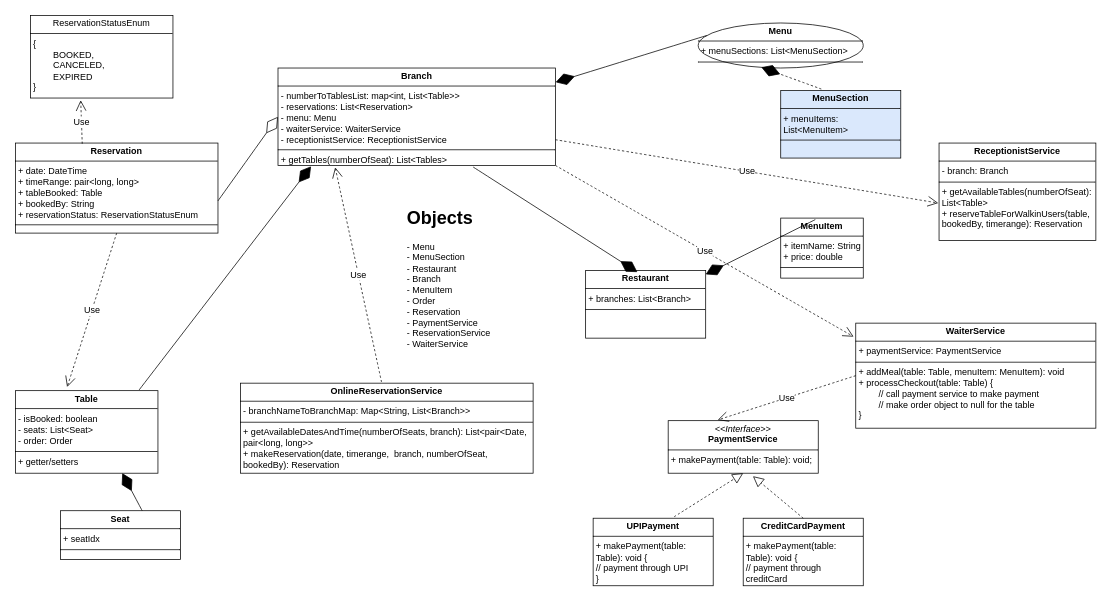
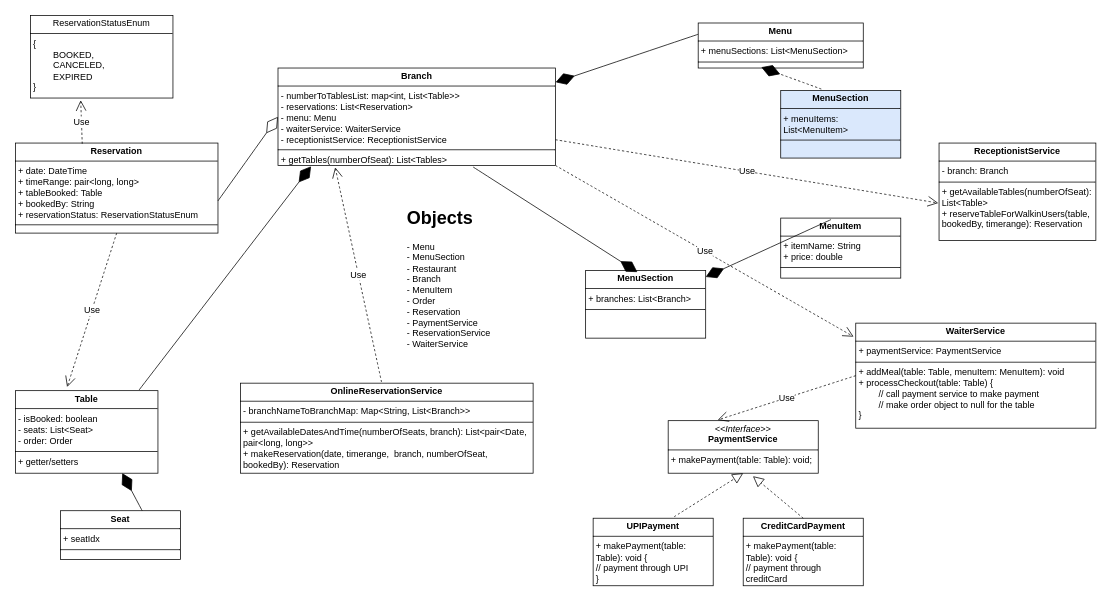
  <mxCell id="0" />
  <mxCell id="1" parent="0" />
  <mxCell id="2" value="&lt;p style=&quot;margin:0px;margin-top:4px;text-align:center;&quot;&gt;&lt;b&gt;Table&lt;/b&gt;&lt;/p&gt;&lt;hr size=&quot;1&quot; style=&quot;border-style:solid;&quot;&gt;&lt;p style=&quot;margin:0px;margin-left:4px;&quot;&gt;&lt;span style=&quot;background-color: initial;&quot;&gt;- isBooked: boolean&lt;/span&gt;&lt;br&gt;&lt;/p&gt;&lt;p style=&quot;margin:0px;margin-left:4px;&quot;&gt;- seats: List&amp;lt;Seat&amp;gt;&lt;/p&gt;&lt;p style=&quot;margin:0px;margin-left:4px;&quot;&gt;- order: Order&lt;/p&gt;&lt;hr size=&quot;1&quot; style=&quot;border-style:solid;&quot;&gt;&lt;p style=&quot;margin:0px;margin-left:4px;&quot;&gt;+ getter/setters&lt;/p&gt;" style="verticalAlign=top;align=left;overflow=fill;html=1;whiteSpace=wrap;" vertex="1" parent="1"><mxGeometry x="20" y="520" width="190" height="110" as="geometry" /></mxCell>
  <mxCell id="3" value="&lt;h1 style=&quot;margin-top: 0px;&quot;&gt;Objects&lt;/h1&gt;&lt;div&gt;- Menu&lt;/div&gt;&lt;div&gt;- MenuSection&lt;/div&gt;&lt;div&gt;- Restaurant&lt;/div&gt;&lt;div&gt;- Branch&lt;/div&gt;&lt;div&gt;- MenuItem&lt;/div&gt;&lt;div&gt;- Order&lt;/div&gt;&lt;div&gt;- Reservation&lt;/div&gt;&lt;div&gt;- PaymentService&lt;/div&gt;&lt;div&gt;- ReservationService&lt;/div&gt;&lt;div&gt;- WaiterService&lt;/div&gt;" style="text;html=1;whiteSpace=wrap;overflow=hidden;rounded=0;" vertex="1" parent="1"><mxGeometry x="540" y="270" width="290" height="220" as="geometry" /></mxCell>
  <mxCell id="4" value="&lt;p style=&quot;margin:0px;margin-top:4px;text-align:center;&quot;&gt;&lt;b&gt;OnlineReservationService&lt;/b&gt;&lt;/p&gt;&lt;hr size=&quot;1&quot; style=&quot;border-style:solid;&quot;&gt;&lt;p style=&quot;margin:0px;margin-left:4px;&quot;&gt;- branchNameToBranchMap:&amp;nbsp;&lt;span style=&quot;background-color: initial;&quot;&gt;Map&amp;lt;String, List&amp;lt;Branch&amp;gt;&amp;gt;&lt;/span&gt;&lt;span style=&quot;background-color: initial;&quot;&gt;&amp;nbsp;&lt;/span&gt;&lt;span style=&quot;background-color: initial;&quot;&gt;&amp;nbsp;&lt;/span&gt;&lt;/p&gt;&lt;hr size=&quot;1&quot; style=&quot;border-style:solid;&quot;&gt;&lt;p style=&quot;margin:0px;margin-left:4px;&quot;&gt;&lt;span style=&quot;background-color: initial;&quot;&gt;+ getAvailableDatesAndTime(numberOfSeats, branch): List&amp;lt;pair&amp;lt;Date, pair&amp;lt;long, long&amp;gt;&amp;gt;&lt;/span&gt;&lt;/p&gt;&lt;p style=&quot;margin:0px;margin-left:4px;&quot;&gt;&lt;span style=&quot;background-color: initial;&quot;&gt;+ makeReservation(date, timerange,&amp;nbsp; branch, numberOfSeat, bookedBy): Reservation&lt;/span&gt;&lt;/p&gt;" style="verticalAlign=top;align=left;overflow=fill;html=1;whiteSpace=wrap;" vertex="1" parent="1"><mxGeometry x="320" y="510" width="390" height="120" as="geometry" /></mxCell>
  <mxCell id="5" value="&lt;p style=&quot;margin:0px;margin-top:4px;text-align:center;&quot;&gt;&lt;b&gt;Branch&lt;/b&gt;&lt;/p&gt;&lt;hr size=&quot;1&quot; style=&quot;border-style:solid;&quot;&gt;&lt;p style=&quot;margin:0px;margin-left:4px;&quot;&gt;- numberToTablesList: map&amp;lt;int, List&amp;lt;Table&amp;gt;&amp;gt;&amp;nbsp;&lt;/p&gt;&lt;p style=&quot;margin:0px;margin-left:4px;&quot;&gt;- reservations: List&amp;lt;Reservation&amp;gt;&lt;/p&gt;&lt;p style=&quot;margin:0px;margin-left:4px;&quot;&gt;- menu: Menu&lt;/p&gt;&lt;p style=&quot;margin:0px;margin-left:4px;&quot;&gt;- waiterService: WaiterService&lt;br&gt;&lt;/p&gt;&lt;p style=&quot;margin:0px;margin-left:4px;&quot;&gt;- receptionistService: ReceptionistService&lt;/p&gt;&lt;hr size=&quot;1&quot; style=&quot;border-style:solid;&quot;&gt;&lt;p style=&quot;margin:0px;margin-left:4px;&quot;&gt;+ getTables(numberOfSeat): List&amp;lt;Tables&amp;gt;&lt;/p&gt;&lt;p style=&quot;margin:0px;margin-left:4px;&quot;&gt;+ getReservations(): List&amp;lt;Reservation&amp;gt;&lt;/p&gt;" style="verticalAlign=top;align=left;overflow=fill;html=1;whiteSpace=wrap;" vertex="1" parent="1"><mxGeometry x="370" y="90" width="370" height="130" as="geometry" /></mxCell>
  <mxCell id="6" value="&lt;p style=&quot;margin:0px;margin-top:4px;text-align:center;&quot;&gt;&lt;b&gt;Reservation&lt;/b&gt;&lt;/p&gt;&lt;hr size=&quot;1&quot; style=&quot;border-style:solid;&quot;&gt;&lt;p style=&quot;margin:0px;margin-left:4px;&quot;&gt;+ date: DateTime&lt;/p&gt;&lt;p style=&quot;margin:0px;margin-left:4px;&quot;&gt;+ timeRange: pair&amp;lt;long, long&amp;gt;&lt;/p&gt;&lt;p style=&quot;margin:0px;margin-left:4px;&quot;&gt;+ tableBooked: Table&lt;/p&gt;&lt;p style=&quot;margin:0px;margin-left:4px;&quot;&gt;+ bookedBy: String&lt;/p&gt;&lt;p style=&quot;margin:0px;margin-left:4px;&quot;&gt;+ reservationStatus: ReservationStatusEnum&lt;/p&gt;&lt;hr size=&quot;1&quot; style=&quot;border-style:solid;&quot;&gt;&lt;p style=&quot;margin:0px;margin-left:4px;&quot;&gt;&lt;br&gt;&lt;/p&gt;" style="verticalAlign=top;align=left;overflow=fill;html=1;whiteSpace=wrap;" vertex="1" parent="1"><mxGeometry x="20" y="190" width="270" height="120" as="geometry" /></mxCell>
  <mxCell id="7" value="Use" style="endArrow=open;endSize=12;dashed=1;html=1;rounded=0;fontSize=12;curved=1;entryX=0.206;entryY=1.018;entryDx=0;entryDy=0;entryPerimeter=0;exitX=0.482;exitY=-0.013;exitDx=0;exitDy=0;exitPerimeter=0;" edge="1" parent="1" source="4" target="5"><mxGeometry width="160" relative="1" as="geometry"><mxPoint x="500" y="500" as="sourcePoint" /><mxPoint x="510" y="340" as="targetPoint" /></mxGeometry></mxCell>
  <mxCell id="8" value="Use" style="endArrow=open;endSize=12;dashed=1;html=1;rounded=0;fontSize=12;curved=1;entryX=0.363;entryY=-0.044;entryDx=0;entryDy=0;exitX=0.5;exitY=1;exitDx=0;exitDy=0;entryPerimeter=0;" edge="1" parent="1" source="6" target="2"><mxGeometry width="160" relative="1" as="geometry"><mxPoint x="370" y="360" as="sourcePoint" /><mxPoint x="602" y="220" as="targetPoint" /></mxGeometry></mxCell>
  <mxCell id="9" value="&lt;p style=&quot;margin:0px;margin-top:4px;text-align:center;&quot;&gt;&lt;b&gt;Seat&lt;/b&gt;&lt;/p&gt;&lt;hr size=&quot;1&quot; style=&quot;border-style:solid;&quot;&gt;&lt;p style=&quot;margin:0px;margin-left:4px;&quot;&gt;+ seatIdx&lt;/p&gt;&lt;hr size=&quot;1&quot; style=&quot;border-style:solid;&quot;&gt;&lt;p style=&quot;margin:0px;margin-left:4px;&quot;&gt;&lt;br&gt;&lt;/p&gt;" style="verticalAlign=top;align=left;overflow=fill;html=1;whiteSpace=wrap;" vertex="1" parent="1"><mxGeometry x="80" y="680" width="160" height="65" as="geometry" /></mxCell>
- <mxCell id="10" value="&lt;p style=&quot;margin:0px;margin-top:4px;text-align:center;&quot;&gt;&lt;b&gt;Menu&lt;/b&gt;&lt;/p&gt;&lt;hr size=&quot;1&quot; style=&quot;border-style:solid;&quot;&gt;&lt;p style=&quot;margin:0px;margin-left:4px;&quot;&gt;+ menuSections: List&amp;lt;MenuSection&amp;gt;&lt;/p&gt;&lt;hr size=&quot;1&quot; style=&quot;border-style:solid;&quot;&gt;&lt;p style=&quot;margin:0px;margin-left:4px;&quot;&gt;&lt;br&gt;&lt;/p&gt;" style="ellipse;verticalAlign=top;align=left;overflow=fill;html=1;whiteSpace=wrap;" vertex="1" parent="1"><mxGeometry x="930" width="220" height="60" as="geometry" y="30" /></mxCell>
+ <mxCell id="10" value="&lt;p style=&quot;margin:0px;margin-top:4px;text-align:center;&quot;&gt;&lt;b&gt;Menu&lt;/b&gt;&lt;/p&gt;&lt;hr size=&quot;1&quot; style=&quot;border-style:solid;&quot;&gt;&lt;p style=&quot;margin:0px;margin-left:4px;&quot;&gt;+ menuSections: List&amp;lt;MenuSection&amp;gt;&lt;/p&gt;&lt;hr size=&quot;1&quot; style=&quot;border-style:solid;&quot;&gt;&lt;p style=&quot;margin:0px;margin-left:4px;&quot;&gt;&lt;br&gt;&lt;/p&gt;" style="verticalAlign=top;align=left;overflow=fill;html=1;whiteSpace=wrap;" vertex="1" parent="1"><mxGeometry x="930" width="220" height="60" as="geometry" y="30" /></mxCell>
  <mxCell id="11" value="&lt;p style=&quot;margin:0px;margin-top:4px;text-align:center;&quot;&gt;&lt;b&gt;MenuSection&lt;/b&gt;&lt;/p&gt;&lt;hr size=&quot;1&quot; style=&quot;border-style:solid;&quot;&gt;&lt;p style=&quot;margin:0px;margin-left:4px;&quot;&gt;+ menuItems: List&amp;lt;MenuItem&amp;gt;&lt;/p&gt;&lt;hr size=&quot;1&quot; style=&quot;border-style:solid;&quot;&gt;&lt;p style=&quot;margin:0px;margin-left:4px;&quot;&gt;&lt;br&gt;&lt;/p&gt;" style="verticalAlign=top;align=left;overflow=fill;html=1;whiteSpace=wrap;fillColor=#dae8fc;" vertex="1" parent="1"><mxGeometry x="1040" y="120" width="160" height="90" as="geometry" /></mxCell>
- <mxCell id="12" value="&lt;p style=&quot;margin:0px;margin-top:4px;text-align:center;&quot;&gt;&lt;b&gt;MenuItem&lt;/b&gt;&lt;/p&gt;&lt;hr size=&quot;1&quot; style=&quot;border-style:solid;&quot;&gt;&lt;p style=&quot;margin:0px;margin-left:4px;&quot;&gt;+ itemName: String&lt;/p&gt;&lt;p style=&quot;margin:0px;margin-left:4px;&quot;&gt;+ price: double&lt;/p&gt;&lt;hr size=&quot;1&quot; style=&quot;border-style:solid;&quot;&gt;&lt;p style=&quot;margin:0px;margin-left:4px;&quot;&gt;&lt;br&gt;&lt;/p&gt;" style="verticalAlign=top;align=left;overflow=fill;html=1;whiteSpace=wrap;" vertex="1" parent="1"><mxGeometry x="1040" y="290" width="110" height="80" as="geometry" /></mxCell>
+ <mxCell id="12" value="&lt;p style=&quot;margin:0px;margin-top:4px;text-align:center;&quot;&gt;&lt;b&gt;MenuItem&lt;/b&gt;&lt;/p&gt;&lt;hr size=&quot;1&quot; style=&quot;border-style:solid;&quot;&gt;&lt;p style=&quot;margin:0px;margin-left:4px;&quot;&gt;+ itemName: String&lt;/p&gt;&lt;p style=&quot;margin:0px;margin-left:4px;&quot;&gt;+ price: double&lt;/p&gt;&lt;hr size=&quot;1&quot; style=&quot;border-style:solid;&quot;&gt;&lt;p style=&quot;margin:0px;margin-left:4px;&quot;&gt;&lt;br&gt;&lt;/p&gt;" style="verticalAlign=top;align=left;overflow=fill;html=1;whiteSpace=wrap;" vertex="1" parent="1"><mxGeometry x="1040" y="290" width="160" height="80" as="geometry" /></mxCell>
  <mxCell id="13" value="" style="endArrow=diamondThin;endFill=1;endSize=24;html=1;rounded=0;fontSize=12;curved=1;entryX=0.382;entryY=0.983;entryDx=0;entryDy=0;entryPerimeter=0;exitX=0.338;exitY=-0.022;exitDx=0;exitDy=0;exitPerimeter=0;dashed=1;" edge="1" parent="1" source="11" target="10"><mxGeometry width="160" relative="1" as="geometry"><mxPoint x="837" y="180" as="sourcePoint" /><mxPoint x="997" y="180" as="targetPoint" /></mxGeometry></mxCell>
  <mxCell id="14" value="" style="endArrow=diamondThin;endFill=1;endSize=24;html=1;rounded=0;fontSize=12;curved=1;exitX=0.419;exitY=0.025;exitDx=0;exitDy=0;exitPerimeter=0;" edge="1" parent="1" source="12" target="24"><mxGeometry width="160" relative="1" as="geometry"><mxPoint x="1067" y="329" as="sourcePoint" /><mxPoint x="920" y="290" as="targetPoint" /></mxGeometry></mxCell>
  <mxCell id="15" value="&lt;p style=&quot;margin:0px;margin-top:4px;text-align:center;&quot;&gt;&lt;i&gt;&amp;lt;&amp;lt;Interface&amp;gt;&amp;gt;&lt;/i&gt;&lt;br&gt;&lt;b&gt;PaymentService&lt;/b&gt;&lt;/p&gt;&lt;hr size=&quot;1&quot; style=&quot;border-style:solid;&quot;&gt;&lt;p style=&quot;margin:0px;margin-left:4px;&quot;&gt;+ makePayment(table: Table): void;&lt;br&gt;&lt;/p&gt;" style="verticalAlign=top;align=left;overflow=fill;html=1;whiteSpace=wrap;" vertex="1" parent="1"><mxGeometry x="890" y="560" width="200" height="70" as="geometry" /></mxCell>
  <mxCell id="16" value="&lt;p style=&quot;margin:0px;margin-top:4px;text-align:center;&quot;&gt;&lt;b&gt;UPIPayment&lt;/b&gt;&lt;/p&gt;&lt;hr size=&quot;1&quot; style=&quot;border-style:solid;&quot;&gt;&lt;p style=&quot;margin:0px;margin-left:4px;&quot;&gt;+&amp;nbsp;&lt;span style=&quot;background-color: initial;&quot;&gt;makePayment(table: Table): void {&lt;/span&gt;&lt;/p&gt;&lt;p style=&quot;margin:0px;margin-left:4px;&quot;&gt;&lt;span style=&quot;background-color: initial;&quot;&gt;// payment through UPI&lt;/span&gt;&lt;/p&gt;&lt;p style=&quot;margin:0px;margin-left:4px;&quot;&gt;&lt;span style=&quot;background-color: initial;&quot;&gt;}&lt;/span&gt;&lt;/p&gt;" style="verticalAlign=top;align=left;overflow=fill;html=1;whiteSpace=wrap;" vertex="1" parent="1"><mxGeometry x="790" y="690" width="160" height="90" as="geometry" /></mxCell>
  <mxCell id="17" value="" style="endArrow=block;dashed=1;endFill=0;endSize=12;html=1;rounded=0;fontSize=12;curved=1;entryX=0.5;entryY=1;entryDx=0;entryDy=0;exitX=0.675;exitY=-0.022;exitDx=0;exitDy=0;exitPerimeter=0;" edge="1" parent="1" source="16" target="15"><mxGeometry width="160" relative="1" as="geometry"><mxPoint x="1110" y="490" as="sourcePoint" /><mxPoint x="1270" y="490" as="targetPoint" /></mxGeometry></mxCell>
  <mxCell id="18" value="&lt;p style=&quot;margin:0px;margin-top:4px;text-align:center;&quot;&gt;&lt;b&gt;CreditCardPayment&lt;/b&gt;&lt;/p&gt;&lt;hr size=&quot;1&quot; style=&quot;border-style:solid;&quot;&gt;&lt;p style=&quot;margin:0px;margin-left:4px;&quot;&gt;+&amp;nbsp;&lt;span style=&quot;background-color: initial;&quot;&gt;makePayment(table: Table): void {&lt;/span&gt;&lt;/p&gt;&lt;p style=&quot;margin:0px;margin-left:4px;&quot;&gt;&lt;span style=&quot;background-color: initial;&quot;&gt;// payment through creditCard&lt;/span&gt;&lt;/p&gt;&lt;p style=&quot;margin:0px;margin-left:4px;&quot;&gt;&lt;span style=&quot;background-color: initial;&quot;&gt;// after payment assign order object of table to null&lt;/span&gt;&lt;/p&gt;&lt;p style=&quot;margin:0px;margin-left:4px;&quot;&gt;&lt;span style=&quot;background-color: initial;&quot;&gt;}&lt;/span&gt;&lt;/p&gt;" style="verticalAlign=top;align=left;overflow=fill;html=1;whiteSpace=wrap;" vertex="1" parent="1"><mxGeometry x="990" y="690" width="160" height="90" as="geometry" /></mxCell>
  <mxCell id="19" value="" style="endArrow=block;dashed=1;endFill=0;endSize=12;html=1;rounded=0;fontSize=12;curved=1;entryX=0.565;entryY=1.057;entryDx=0;entryDy=0;exitX=0.5;exitY=0;exitDx=0;exitDy=0;entryPerimeter=0;" edge="1" parent="1" source="18" target="15"><mxGeometry width="160" relative="1" as="geometry"><mxPoint x="908" y="698" as="sourcePoint" /><mxPoint x="1000" y="640" as="targetPoint" /></mxGeometry></mxCell>
  <mxCell id="20" value="&lt;p style=&quot;margin:0px;margin-top:4px;text-align:center;&quot;&gt;&lt;b&gt;WaiterService&lt;/b&gt;&lt;br&gt;&lt;/p&gt;&lt;hr size=&quot;1&quot; style=&quot;border-style:solid;&quot;&gt;&lt;p style=&quot;margin:0px;margin-left:4px;&quot;&gt;+ paymentService: PaymentService&lt;/p&gt;&lt;hr size=&quot;1&quot; style=&quot;border-style:solid;&quot;&gt;&lt;p style=&quot;margin: 0px 0px 0px 4px;&quot;&gt;+ addMeal(table: Table, menuItem: MenuItem): void&lt;/p&gt;&lt;p style=&quot;margin: 0px 0px 0px 4px;&quot;&gt;+ processCheckout(table: Table) {&lt;/p&gt;&lt;p style=&quot;margin: 0px 0px 0px 4px;&quot;&gt;&lt;span style=&quot;white-space: pre;&quot;&gt;&#09;&lt;/span&gt;// call payment service to make payment&lt;br&gt;&lt;/p&gt;&lt;p style=&quot;margin: 0px 0px 0px 4px;&quot;&gt;&lt;span style=&quot;white-space: pre;&quot;&gt;&#09;&lt;/span&gt;// make order object to null for the table&lt;br&gt;&lt;/p&gt;&lt;p style=&quot;margin: 0px 0px 0px 4px;&quot;&gt;}&lt;/p&gt;" style="verticalAlign=top;align=left;overflow=fill;html=1;whiteSpace=wrap;" vertex="1" parent="1"><mxGeometry x="1140" y="430" width="320" height="140" as="geometry" /></mxCell>
  <mxCell id="21" value="&lt;p style=&quot;margin:0px;margin-top:4px;text-align:center;&quot;&gt;&lt;span style=&quot;text-align: left;&quot;&gt;ReservationStatusEnum&lt;/span&gt;&lt;br&gt;&lt;/p&gt;&lt;hr size=&quot;1&quot; style=&quot;border-style:solid;&quot;&gt;&lt;p style=&quot;margin:0px;margin-left:4px;&quot;&gt;{&lt;/p&gt;&lt;p style=&quot;margin:0px;margin-left:4px;&quot;&gt;&lt;span style=&quot;white-space: pre;&quot;&gt;&#09;&lt;/span&gt;BOOKED,&lt;br&gt;&lt;/p&gt;&lt;p style=&quot;margin:0px;margin-left:4px;&quot;&gt;&lt;span style=&quot;white-space: pre;&quot;&gt;&#09;&lt;/span&gt;CANCELED,&lt;br&gt;&lt;/p&gt;&lt;p style=&quot;margin:0px;margin-left:4px;&quot;&gt;&lt;span style=&quot;white-space: pre;&quot;&gt;&#09;&lt;/span&gt;EXPIRED&lt;br&gt;&lt;/p&gt;&lt;p style=&quot;margin:0px;margin-left:4px;&quot;&gt;}&lt;/p&gt;" style="verticalAlign=top;align=left;overflow=fill;html=1;whiteSpace=wrap;" vertex="1" parent="1"><mxGeometry x="40" y="20" width="190" height="110" as="geometry" /></mxCell>
  <mxCell id="22" value="Use" style="endArrow=open;endSize=12;dashed=1;html=1;rounded=0;fontSize=12;curved=1;entryX=0.353;entryY=1.027;entryDx=0;entryDy=0;entryPerimeter=0;exitX=0.33;exitY=0.008;exitDx=0;exitDy=0;exitPerimeter=0;" edge="1" parent="1" source="6" target="21"><mxGeometry width="160" relative="1" as="geometry"><mxPoint x="160" y="180" as="sourcePoint" /><mxPoint x="99" y="525" as="targetPoint" /></mxGeometry></mxCell>
  <mxCell id="23" value="Use" style="endArrow=open;endSize=12;dashed=1;html=1;rounded=0;fontSize=12;curved=1;entryX=0.33;entryY=-0.014;entryDx=0;entryDy=0;entryPerimeter=0;exitX=0;exitY=0.5;exitDx=0;exitDy=0;" edge="1" parent="1" source="20" target="15"><mxGeometry width="160" relative="1" as="geometry"><mxPoint x="942" y="520" as="sourcePoint" /><mxPoint x="910" y="234" as="targetPoint" /></mxGeometry></mxCell>
- <mxCell id="24" value="&lt;p style=&quot;margin:0px;margin-top:4px;text-align:center;&quot;&gt;&lt;b&gt;Restaurant&lt;/b&gt;&lt;/p&gt;&lt;hr size=&quot;1&quot; style=&quot;border-style:solid;&quot;&gt;&lt;p style=&quot;margin:0px;margin-left:4px;&quot;&gt;+ branches: List&amp;lt;Branch&amp;gt;&lt;/p&gt;&lt;hr size=&quot;1&quot; style=&quot;border-style:solid;&quot;&gt;&lt;p style=&quot;margin:0px;margin-left:4px;&quot;&gt;&lt;br&gt;&lt;/p&gt;" style="verticalAlign=top;align=left;overflow=fill;html=1;whiteSpace=wrap;" vertex="1" parent="1"><mxGeometry x="780" y="360" width="160" height="90" as="geometry" /></mxCell>
+ <mxCell id="24" value="&lt;p style=&quot;margin:0px;margin-top:4px;text-align:center;&quot;&gt;&lt;b&gt;MenuSection&lt;/b&gt;&lt;/p&gt;&lt;hr size=&quot;1&quot; style=&quot;border-style:solid;&quot;&gt;&lt;p style=&quot;margin:0px;margin-left:4px;&quot;&gt;+ branches: List&amp;lt;Branch&amp;gt;&lt;/p&gt;&lt;hr size=&quot;1&quot; style=&quot;border-style:solid;&quot;&gt;&lt;p style=&quot;margin:0px;margin-left:4px;&quot;&gt;&lt;br&gt;&lt;/p&gt;" style="verticalAlign=top;align=left;overflow=fill;html=1;whiteSpace=wrap;" vertex="1" parent="1"><mxGeometry x="780" y="360" width="160" height="90" as="geometry" /></mxCell>
  <mxCell id="25" value="" style="endArrow=diamondThin;endFill=1;endSize=24;html=1;rounded=0;fontSize=12;curved=1;entryX=0.75;entryY=1;entryDx=0;entryDy=0;exitX=0.681;exitY=0;exitDx=0;exitDy=0;exitPerimeter=0;" edge="1" parent="1" source="9" target="2"><mxGeometry width="160" relative="1" as="geometry"><mxPoint x="490" y="460" as="sourcePoint" /><mxPoint x="650" y="460" as="targetPoint" /></mxGeometry></mxCell>
  <mxCell id="26" value="" style="endArrow=diamondThin;endFill=1;endSize=24;html=1;rounded=0;fontSize=12;curved=1;exitX=0.703;exitY=1.015;exitDx=0;exitDy=0;exitPerimeter=0;entryX=0.431;entryY=0.022;entryDx=0;entryDy=0;entryPerimeter=0;" edge="1" parent="1" source="5" target="24"><mxGeometry width="160" relative="1" as="geometry"><mxPoint x="707" y="359" as="sourcePoint" /><mxPoint x="837" y="359" as="targetPoint" /></mxGeometry></mxCell>
  <mxCell id="27" value="&lt;p style=&quot;margin:0px;margin-top:4px;text-align:center;&quot;&gt;&lt;b&gt;ReceptionistService&lt;/b&gt;&lt;/p&gt;&lt;hr size=&quot;1&quot; style=&quot;border-style:solid;&quot;&gt;&lt;p style=&quot;margin:0px;margin-left:4px;&quot;&gt;- branch: Branch&lt;/p&gt;&lt;hr size=&quot;1&quot; style=&quot;border-style:solid;&quot;&gt;&lt;p style=&quot;margin:0px;margin-left:4px;&quot;&gt;+ getAvailableTables(numberOfSeat): List&amp;lt;Table&amp;gt;&lt;/p&gt;&lt;p style=&quot;margin:0px;margin-left:4px;&quot;&gt;+ reserveTableForWalkinUsers(table, bookedBy, timerange): Reservation&lt;/p&gt;" style="verticalAlign=top;align=left;overflow=fill;html=1;whiteSpace=wrap;" vertex="1" parent="1"><mxGeometry x="1251" y="190" width="209" height="130" as="geometry" /></mxCell>
  <mxCell id="28" value="Use" style="endArrow=open;endSize=12;dashed=1;html=1;rounded=0;fontSize=12;curved=1;entryX=-0.009;entryY=0.129;entryDx=0;entryDy=0;entryPerimeter=0;exitX=1;exitY=1;exitDx=0;exitDy=0;" edge="1" parent="1" source="5" target="20"><mxGeometry width="160" relative="1" as="geometry"><mxPoint x="518" y="518" as="sourcePoint" /><mxPoint x="486" y="232" as="targetPoint" /></mxGeometry></mxCell>
  <mxCell id="29" value="Use" style="endArrow=open;endSize=12;dashed=1;html=1;rounded=0;fontSize=12;curved=1;entryX=-0.005;entryY=0.615;entryDx=0;entryDy=0;entryPerimeter=0;" edge="1" parent="1" source="5" target="27"><mxGeometry width="160" relative="1" as="geometry"><mxPoint x="528" y="528" as="sourcePoint" /><mxPoint x="496" y="242" as="targetPoint" /></mxGeometry></mxCell>
  <mxCell id="30" value="" style="endArrow=diamondThin;endFill=1;endSize=24;html=1;rounded=0;fontSize=12;curved=1;exitX=0;exitY=0.25;exitDx=0;exitDy=0;entryX=1;entryY=0.146;entryDx=0;entryDy=0;entryPerimeter=0;" edge="1" parent="1" source="10" target="5"><mxGeometry width="160" relative="1" as="geometry"><mxPoint x="640" y="330" as="sourcePoint" /><mxPoint x="800" y="330" as="targetPoint" /></mxGeometry></mxCell>
  <mxCell id="31" value="" style="endArrow=diamondThin;endFill=0;endSize=24;html=1;rounded=0;fontSize=12;curved=1;entryX=0;entryY=0.5;entryDx=0;entryDy=0;exitX=1;exitY=0.642;exitDx=0;exitDy=0;exitPerimeter=0;" edge="1" parent="1" source="6" target="5"><mxGeometry width="160" relative="1" as="geometry"><mxPoint x="450" y="330" as="sourcePoint" /><mxPoint x="610" y="330" as="targetPoint" /></mxGeometry></mxCell>
  <mxCell id="32" value="" style="endArrow=diamondThin;endFill=1;endSize=24;html=1;rounded=0;fontSize=12;curved=1;entryX=0.119;entryY=1.008;entryDx=0;entryDy=0;entryPerimeter=0;exitX=0.868;exitY=-0.009;exitDx=0;exitDy=0;exitPerimeter=0;" edge="1" parent="1" source="2" target="5"><mxGeometry width="160" relative="1" as="geometry"><mxPoint x="450" y="330" as="sourcePoint" /><mxPoint x="610" y="330" as="targetPoint" /></mxGeometry></mxCell>
